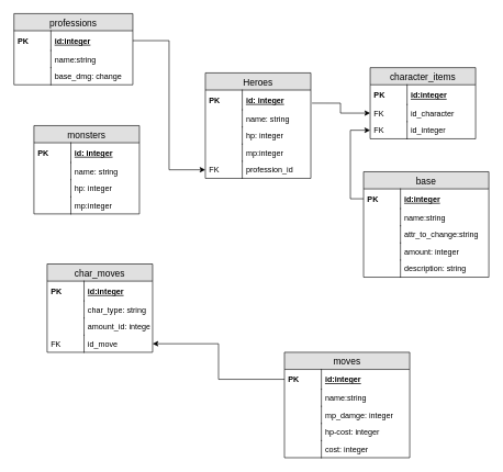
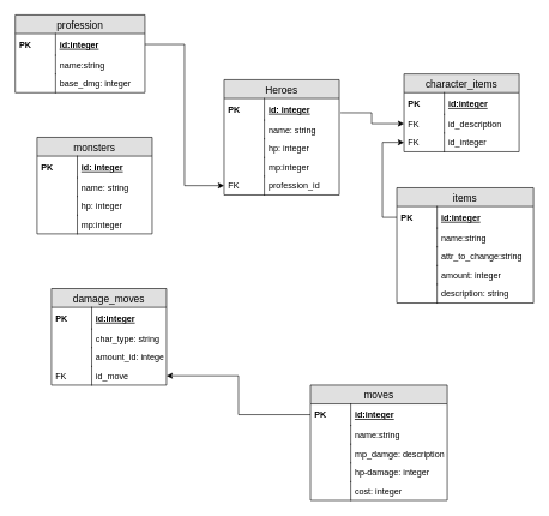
  <mxCell id="0" />
  <mxCell id="1" parent="0" />
  <mxCell id="2" value="" style="edgeStyle=orthogonalEdgeStyle;rounded=0;orthogonalLoop=1;jettySize=auto;html=1;fontSize=24;entryX=0;entryY=0.5;entryDx=0;entryDy=0;exitX=1.011;exitY=0.662;exitDx=0;exitDy=0;exitPerimeter=0;" parent="1" source="4" target="17" edge="1"><mxGeometry relative="1" as="geometry" /></mxCell>
  <mxCell id="3" value="Heroes" style="swimlane;fontStyle=0;childLayout=stackLayout;horizontal=1;startSize=26;fillColor=#e0e0e0;horizontalStack=0;resizeParent=1;resizeParentMax=0;resizeLast=0;collapsible=1;marginBottom=0;swimlaneFillColor=#ffffff;align=center;fontSize=14;" parent="1" vertex="1"><mxGeometry x="311" y="110" width="160" height="160" as="geometry" /></mxCell>
  <mxCell id="4" value="id: integer" style="shape=partialRectangle;top=0;left=0;right=0;bottom=0;align=left;verticalAlign=middle;fillColor=none;spacingLeft=60;spacingRight=4;overflow=hidden;rotatable=0;points=[[0,0.5],[1,0.5]];portConstraint=eastwest;dropTarget=0;fontStyle=5;fontSize=12;" parent="3" vertex="1"><mxGeometry y="26" width="160" height="30" as="geometry" /></mxCell>
  <mxCell id="5" value="PK" style="shape=partialRectangle;fontStyle=1;top=0;left=0;bottom=0;fillColor=none;align=left;verticalAlign=middle;spacingLeft=4;spacingRight=4;overflow=hidden;rotatable=0;points=[];portConstraint=eastwest;part=1;fontSize=12;" parent="4" vertex="1" connectable="0"><mxGeometry width="56" height="30" as="geometry" /></mxCell>
  <mxCell id="6" value="name: string" style="shape=partialRectangle;top=0;left=0;right=0;bottom=0;align=left;verticalAlign=top;fillColor=none;spacingLeft=60;spacingRight=4;overflow=hidden;rotatable=0;points=[[0,0.5],[1,0.5]];portConstraint=eastwest;dropTarget=0;fontSize=12;" parent="3" vertex="1"><mxGeometry y="56" width="160" height="26" as="geometry" /></mxCell>
  <mxCell id="7" value="" style="shape=partialRectangle;top=0;left=0;bottom=0;fillColor=none;align=left;verticalAlign=top;spacingLeft=4;spacingRight=4;overflow=hidden;rotatable=0;points=[];portConstraint=eastwest;part=1;fontSize=12;" parent="6" vertex="1" connectable="0"><mxGeometry width="56" height="26" as="geometry" /></mxCell>
  <mxCell id="8" value="hp: integer" style="shape=partialRectangle;top=0;left=0;right=0;bottom=0;align=left;verticalAlign=top;fillColor=none;spacingLeft=60;spacingRight=4;overflow=hidden;rotatable=0;points=[[0,0.5],[1,0.5]];portConstraint=eastwest;dropTarget=0;fontSize=12;" parent="3" vertex="1"><mxGeometry y="82" width="160" height="26" as="geometry" /></mxCell>
  <mxCell id="9" value="" style="shape=partialRectangle;top=0;left=0;bottom=0;fillColor=none;align=left;verticalAlign=top;spacingLeft=4;spacingRight=4;overflow=hidden;rotatable=0;points=[];portConstraint=eastwest;part=1;fontSize=12;" parent="8" vertex="1" connectable="0"><mxGeometry width="56" height="26" as="geometry" /></mxCell>
  <mxCell id="10" value="mp:integer" style="shape=partialRectangle;top=0;left=0;right=0;bottom=0;align=left;verticalAlign=top;fillColor=none;spacingLeft=60;spacingRight=4;overflow=hidden;rotatable=0;points=[[0,0.5],[1,0.5]];portConstraint=eastwest;dropTarget=0;fontSize=12;" parent="3" vertex="1"><mxGeometry y="108" width="160" height="26" as="geometry" /></mxCell>
  <mxCell id="11" value="" style="shape=partialRectangle;top=0;left=0;bottom=0;fillColor=none;align=left;verticalAlign=top;spacingLeft=4;spacingRight=4;overflow=hidden;rotatable=0;points=[];portConstraint=eastwest;part=1;fontSize=12;" parent="10" vertex="1" connectable="0"><mxGeometry width="56" height="26" as="geometry" /></mxCell>
  <mxCell id="12" value="profession_id" style="shape=partialRectangle;top=0;left=0;right=0;bottom=0;align=left;verticalAlign=top;fillColor=none;spacingLeft=60;spacingRight=4;overflow=hidden;rotatable=0;points=[[0,0.5],[1,0.5]];portConstraint=eastwest;dropTarget=0;fontSize=12;" parent="3" vertex="1"><mxGeometry y="134" width="160" height="26" as="geometry" /></mxCell>
  <mxCell id="13" value="FK" style="shape=partialRectangle;top=0;left=0;bottom=0;fillColor=none;align=left;verticalAlign=top;spacingLeft=4;spacingRight=4;overflow=hidden;rotatable=0;points=[];portConstraint=eastwest;part=1;fontSize=12;" parent="12" vertex="1" connectable="0"><mxGeometry width="56" height="26" as="geometry" /></mxCell>
  <mxCell id="14" value="character_items" style="swimlane;fontStyle=0;childLayout=stackLayout;horizontal=1;startSize=26;fillColor=#e0e0e0;horizontalStack=0;resizeParent=1;resizeParentMax=0;resizeLast=0;collapsible=1;marginBottom=0;swimlaneFillColor=#ffffff;align=center;fontSize=14;" parent="1" vertex="1"><mxGeometry x="561" y="102" width="160" height="108" as="geometry" /></mxCell>
  <mxCell id="15" value="id:integer" style="shape=partialRectangle;top=0;left=0;right=0;bottom=0;align=left;verticalAlign=middle;fillColor=none;spacingLeft=60;spacingRight=4;overflow=hidden;rotatable=0;points=[[0,0.5],[1,0.5]];portConstraint=eastwest;dropTarget=0;fontStyle=5;fontSize=12;" parent="14" vertex="1"><mxGeometry y="26" width="160" height="30" as="geometry" /></mxCell>
  <mxCell id="16" value="PK" style="shape=partialRectangle;fontStyle=1;top=0;left=0;bottom=0;fillColor=none;align=left;verticalAlign=middle;spacingLeft=4;spacingRight=4;overflow=hidden;rotatable=0;points=[];portConstraint=eastwest;part=1;fontSize=12;" parent="15" vertex="1" connectable="0"><mxGeometry width="56" height="30" as="geometry" /></mxCell>
- <mxCell id="17" value="id_character" style="shape=partialRectangle;top=0;left=0;right=0;bottom=0;align=left;verticalAlign=top;fillColor=none;spacingLeft=60;spacingRight=4;overflow=hidden;rotatable=0;points=[[0,0.5],[1,0.5]];portConstraint=eastwest;dropTarget=0;fontSize=12;" parent="14" vertex="1"><mxGeometry y="56" width="160" height="26" as="geometry" /></mxCell>
+ <mxCell id="17" value="id_description" style="shape=partialRectangle;top=0;left=0;right=0;bottom=0;align=left;verticalAlign=top;fillColor=none;spacingLeft=60;spacingRight=4;overflow=hidden;rotatable=0;points=[[0,0.5],[1,0.5]];portConstraint=eastwest;dropTarget=0;fontSize=12;" parent="14" vertex="1"><mxGeometry y="56" width="160" height="26" as="geometry" /></mxCell>
  <mxCell id="18" value="FK" style="shape=partialRectangle;top=0;left=0;bottom=0;fillColor=none;align=left;verticalAlign=top;spacingLeft=4;spacingRight=4;overflow=hidden;rotatable=0;points=[];portConstraint=eastwest;part=1;fontSize=12;" parent="17" vertex="1" connectable="0"><mxGeometry width="56" height="26" as="geometry" /></mxCell>
  <mxCell id="19" value="id_integer" style="shape=partialRectangle;top=0;left=0;right=0;bottom=0;align=left;verticalAlign=top;fillColor=none;spacingLeft=60;spacingRight=4;overflow=hidden;rotatable=0;points=[[0,0.5],[1,0.5]];portConstraint=eastwest;dropTarget=0;fontSize=12;" parent="14" vertex="1"><mxGeometry y="82" width="160" height="26" as="geometry" /></mxCell>
  <mxCell id="20" value="FK" style="shape=partialRectangle;top=0;left=0;bottom=0;fillColor=none;align=left;verticalAlign=top;spacingLeft=4;spacingRight=4;overflow=hidden;rotatable=0;points=[];portConstraint=eastwest;part=1;fontSize=12;" parent="19" vertex="1" connectable="0"><mxGeometry width="56" height="26" as="geometry" /></mxCell>
  <mxCell id="21" style="edgeStyle=orthogonalEdgeStyle;rounded=0;orthogonalLoop=1;jettySize=auto;html=1;entryX=0;entryY=0.5;entryDx=0;entryDy=0;fontSize=24;exitX=0;exitY=0.5;exitDx=0;exitDy=0;" parent="1" source="23" target="19" edge="1"><mxGeometry relative="1" as="geometry" /></mxCell>
- <mxCell id="22" value="base" style="swimlane;fontStyle=0;childLayout=stackLayout;horizontal=1;startSize=26;fillColor=#e0e0e0;horizontalStack=0;resizeParent=1;resizeParentMax=0;resizeLast=0;collapsible=1;marginBottom=0;swimlaneFillColor=#ffffff;align=center;fontSize=14;" parent="1" vertex="1"><mxGeometry x="551" y="260" width="190" height="160" as="geometry" /></mxCell>
+ <mxCell id="22" value="items" style="swimlane;fontStyle=0;childLayout=stackLayout;horizontal=1;startSize=26;fillColor=#e0e0e0;horizontalStack=0;resizeParent=1;resizeParentMax=0;resizeLast=0;collapsible=1;marginBottom=0;swimlaneFillColor=#ffffff;align=center;fontSize=14;" parent="1" vertex="1"><mxGeometry x="551" y="260" width="190" height="160" as="geometry" /></mxCell>
  <mxCell id="23" value="id:integer" style="shape=partialRectangle;top=0;left=0;right=0;bottom=0;align=left;verticalAlign=middle;fillColor=none;spacingLeft=60;spacingRight=4;overflow=hidden;rotatable=0;points=[[0,0.5],[1,0.5]];portConstraint=eastwest;dropTarget=0;fontStyle=5;fontSize=12;" parent="22" vertex="1"><mxGeometry y="26" width="190" height="30" as="geometry" /></mxCell>
  <mxCell id="24" value="PK" style="shape=partialRectangle;fontStyle=1;top=0;left=0;bottom=0;fillColor=none;align=left;verticalAlign=middle;spacingLeft=4;spacingRight=4;overflow=hidden;rotatable=0;points=[];portConstraint=eastwest;part=1;fontSize=12;" parent="23" vertex="1" connectable="0"><mxGeometry width="56" height="30" as="geometry" /></mxCell>
  <mxCell id="25" value="name:string" style="shape=partialRectangle;top=0;left=0;right=0;bottom=0;align=left;verticalAlign=top;fillColor=none;spacingLeft=60;spacingRight=4;overflow=hidden;rotatable=0;points=[[0,0.5],[1,0.5]];portConstraint=eastwest;dropTarget=0;fontSize=12;" parent="22" vertex="1"><mxGeometry y="56" width="190" height="26" as="geometry" /></mxCell>
  <mxCell id="26" value="" style="shape=partialRectangle;top=0;left=0;bottom=0;fillColor=none;align=left;verticalAlign=top;spacingLeft=4;spacingRight=4;overflow=hidden;rotatable=0;points=[];portConstraint=eastwest;part=1;fontSize=12;" parent="25" vertex="1" connectable="0"><mxGeometry width="56" height="26" as="geometry" /></mxCell>
  <mxCell id="27" value="attr_to_change:string" style="shape=partialRectangle;top=0;left=0;right=0;bottom=0;align=left;verticalAlign=top;fillColor=none;spacingLeft=60;spacingRight=4;overflow=hidden;rotatable=0;points=[[0,0.5],[1,0.5]];portConstraint=eastwest;dropTarget=0;fontSize=12;" parent="22" vertex="1"><mxGeometry y="82" width="190" height="26" as="geometry" /></mxCell>
  <mxCell id="28" value="" style="shape=partialRectangle;top=0;left=0;bottom=0;fillColor=none;align=left;verticalAlign=top;spacingLeft=4;spacingRight=4;overflow=hidden;rotatable=0;points=[];portConstraint=eastwest;part=1;fontSize=12;" parent="27" vertex="1" connectable="0"><mxGeometry width="56" height="26" as="geometry" /></mxCell>
  <mxCell id="29" value="amount: integer" style="shape=partialRectangle;top=0;left=0;right=0;bottom=0;align=left;verticalAlign=top;fillColor=none;spacingLeft=60;spacingRight=4;overflow=hidden;rotatable=0;points=[[0,0.5],[1,0.5]];portConstraint=eastwest;dropTarget=0;fontSize=12;" parent="22" vertex="1"><mxGeometry y="108" width="190" height="26" as="geometry" /></mxCell>
  <mxCell id="30" value="" style="shape=partialRectangle;top=0;left=0;bottom=0;fillColor=none;align=left;verticalAlign=top;spacingLeft=4;spacingRight=4;overflow=hidden;rotatable=0;points=[];portConstraint=eastwest;part=1;fontSize=12;" parent="29" vertex="1" connectable="0"><mxGeometry width="56" height="26" as="geometry" /></mxCell>
  <mxCell id="31" value="description: string" style="shape=partialRectangle;top=0;left=0;right=0;bottom=0;align=left;verticalAlign=top;fillColor=none;spacingLeft=60;spacingRight=4;overflow=hidden;rotatable=0;points=[[0,0.5],[1,0.5]];portConstraint=eastwest;dropTarget=0;fontSize=12;" vertex="1" parent="22"><mxGeometry y="134" width="190" height="26" as="geometry" /></mxCell>
  <mxCell id="32" value="" style="shape=partialRectangle;top=0;left=0;bottom=0;fillColor=none;align=left;verticalAlign=top;spacingLeft=4;spacingRight=4;overflow=hidden;rotatable=0;points=[];portConstraint=eastwest;part=1;fontSize=12;" vertex="1" connectable="0" parent="31"><mxGeometry width="56" height="26" as="geometry" /></mxCell>
- <mxCell id="33" value="professions" style="swimlane;fontStyle=0;childLayout=stackLayout;horizontal=1;startSize=26;fillColor=#e0e0e0;horizontalStack=0;resizeParent=1;resizeParentMax=0;resizeLast=0;collapsible=1;marginBottom=0;swimlaneFillColor=#ffffff;align=center;fontSize=14;" parent="1" vertex="1"><mxGeometry x="20.71" y="20" width="180.29" height="108" as="geometry" /></mxCell>
+ <mxCell id="33" value="profession" style="swimlane;fontStyle=0;childLayout=stackLayout;horizontal=1;startSize=26;fillColor=#e0e0e0;horizontalStack=0;resizeParent=1;resizeParentMax=0;resizeLast=0;collapsible=1;marginBottom=0;swimlaneFillColor=#ffffff;align=center;fontSize=14;" parent="1" vertex="1"><mxGeometry x="20.71" y="20" width="180.29" height="108" as="geometry" /></mxCell>
  <mxCell id="34" value="id:integer" style="shape=partialRectangle;top=0;left=0;right=0;bottom=0;align=left;verticalAlign=middle;fillColor=none;spacingLeft=60;spacingRight=4;overflow=hidden;rotatable=0;points=[[0,0.5],[1,0.5]];portConstraint=eastwest;dropTarget=0;fontStyle=5;fontSize=12;" parent="33" vertex="1"><mxGeometry y="26" width="180.29" height="30" as="geometry" /></mxCell>
  <mxCell id="35" value="PK" style="shape=partialRectangle;fontStyle=1;top=0;left=0;bottom=0;fillColor=none;align=left;verticalAlign=middle;spacingLeft=4;spacingRight=4;overflow=hidden;rotatable=0;points=[];portConstraint=eastwest;part=1;fontSize=12;" parent="34" vertex="1" connectable="0"><mxGeometry width="56" height="30" as="geometry" /></mxCell>
  <mxCell id="36" value="name:string" style="shape=partialRectangle;top=0;left=0;right=0;bottom=0;align=left;verticalAlign=top;fillColor=none;spacingLeft=60;spacingRight=4;overflow=hidden;rotatable=0;points=[[0,0.5],[1,0.5]];portConstraint=eastwest;dropTarget=0;fontSize=12;" parent="33" vertex="1"><mxGeometry y="56" width="180.29" height="26" as="geometry" /></mxCell>
  <mxCell id="37" value="" style="shape=partialRectangle;top=0;left=0;bottom=0;fillColor=none;align=left;verticalAlign=top;spacingLeft=4;spacingRight=4;overflow=hidden;rotatable=0;points=[];portConstraint=eastwest;part=1;fontSize=12;" parent="36" vertex="1" connectable="0"><mxGeometry width="56" height="26" as="geometry" /></mxCell>
- <mxCell id="38" value="base_dmg: change" style="shape=partialRectangle;top=0;left=0;right=0;bottom=0;align=left;verticalAlign=top;fillColor=none;spacingLeft=60;spacingRight=4;overflow=hidden;rotatable=0;points=[[0,0.5],[1,0.5]];portConstraint=eastwest;dropTarget=0;fontSize=12;" parent="33" vertex="1"><mxGeometry y="82" width="180.29" height="26" as="geometry" /></mxCell>
+ <mxCell id="38" value="base_dmg: integer" style="shape=partialRectangle;top=0;left=0;right=0;bottom=0;align=left;verticalAlign=top;fillColor=none;spacingLeft=60;spacingRight=4;overflow=hidden;rotatable=0;points=[[0,0.5],[1,0.5]];portConstraint=eastwest;dropTarget=0;fontSize=12;" parent="33" vertex="1"><mxGeometry y="82" width="180.29" height="26" as="geometry" /></mxCell>
  <mxCell id="39" value="" style="shape=partialRectangle;top=0;left=0;bottom=0;fillColor=none;align=left;verticalAlign=top;spacingLeft=4;spacingRight=4;overflow=hidden;rotatable=0;points=[];portConstraint=eastwest;part=1;fontSize=12;" parent="38" vertex="1" connectable="0"><mxGeometry width="56" height="26" as="geometry" /></mxCell>
  <mxCell id="40" style="edgeStyle=orthogonalEdgeStyle;rounded=0;orthogonalLoop=1;jettySize=auto;html=1;entryX=0;entryY=0.5;entryDx=0;entryDy=0;fontSize=24;" parent="1" source="34" target="12" edge="1"><mxGeometry relative="1" as="geometry" /></mxCell>
- <mxCell id="41" value="char_moves" style="swimlane;fontStyle=0;childLayout=stackLayout;horizontal=1;startSize=26;fillColor=#e0e0e0;horizontalStack=0;resizeParent=1;resizeParentMax=0;resizeLast=0;collapsible=1;marginBottom=0;swimlaneFillColor=#ffffff;align=center;fontSize=14;" parent="1" vertex="1"><mxGeometry x="71" y="400" width="160" height="134" as="geometry" /></mxCell>
+ <mxCell id="41" value="damage_moves" style="swimlane;fontStyle=0;childLayout=stackLayout;horizontal=1;startSize=26;fillColor=#e0e0e0;horizontalStack=0;resizeParent=1;resizeParentMax=0;resizeLast=0;collapsible=1;marginBottom=0;swimlaneFillColor=#ffffff;align=center;fontSize=14;" parent="1" vertex="1"><mxGeometry x="71" y="400" width="160" height="134" as="geometry" /></mxCell>
  <mxCell id="42" value="id:integer" style="shape=partialRectangle;top=0;left=0;right=0;bottom=0;align=left;verticalAlign=middle;fillColor=none;spacingLeft=60;spacingRight=4;overflow=hidden;rotatable=0;points=[[0,0.5],[1,0.5]];portConstraint=eastwest;dropTarget=0;fontStyle=5;fontSize=12;" parent="41" vertex="1"><mxGeometry y="26" width="160" height="30" as="geometry" /></mxCell>
  <mxCell id="43" value="PK" style="shape=partialRectangle;fontStyle=1;top=0;left=0;bottom=0;fillColor=none;align=left;verticalAlign=middle;spacingLeft=4;spacingRight=4;overflow=hidden;rotatable=0;points=[];portConstraint=eastwest;part=1;fontSize=12;" parent="42" vertex="1" connectable="0"><mxGeometry width="56" height="30" as="geometry" /></mxCell>
  <mxCell id="44" value="char_type: string" style="shape=partialRectangle;top=0;left=0;right=0;bottom=0;align=left;verticalAlign=top;fillColor=none;spacingLeft=60;spacingRight=4;overflow=hidden;rotatable=0;points=[[0,0.5],[1,0.5]];portConstraint=eastwest;dropTarget=0;fontSize=12;" parent="41" vertex="1"><mxGeometry y="56" width="160" height="26" as="geometry" /></mxCell>
  <mxCell id="45" value="" style="shape=partialRectangle;top=0;left=0;bottom=0;fillColor=none;align=left;verticalAlign=top;spacingLeft=4;spacingRight=4;overflow=hidden;rotatable=0;points=[];portConstraint=eastwest;part=1;fontSize=12;" parent="44" vertex="1" connectable="0"><mxGeometry width="56" height="26" as="geometry" /></mxCell>
  <mxCell id="46" value="amount_id: integer" style="shape=partialRectangle;top=0;left=0;right=0;bottom=0;align=left;verticalAlign=top;fillColor=none;spacingLeft=60;spacingRight=4;overflow=hidden;rotatable=0;points=[[0,0.5],[1,0.5]];portConstraint=eastwest;dropTarget=0;fontSize=12;" parent="41" vertex="1"><mxGeometry y="82" width="160" height="26" as="geometry" /></mxCell>
  <mxCell id="47" value="" style="shape=partialRectangle;top=0;left=0;bottom=0;fillColor=none;align=left;verticalAlign=top;spacingLeft=4;spacingRight=4;overflow=hidden;rotatable=0;points=[];portConstraint=eastwest;part=1;fontSize=12;" parent="46" vertex="1" connectable="0"><mxGeometry width="56" height="26" as="geometry" /></mxCell>
  <mxCell id="48" value="id_move" style="shape=partialRectangle;top=0;left=0;right=0;bottom=0;align=left;verticalAlign=top;fillColor=none;spacingLeft=60;spacingRight=4;overflow=hidden;rotatable=0;points=[[0,0.5],[1,0.5]];portConstraint=eastwest;dropTarget=0;fontSize=12;" parent="41" vertex="1"><mxGeometry y="108" width="160" height="26" as="geometry" /></mxCell>
  <mxCell id="49" value="FK" style="shape=partialRectangle;top=0;left=0;bottom=0;fillColor=none;align=left;verticalAlign=top;spacingLeft=4;spacingRight=4;overflow=hidden;rotatable=0;points=[];portConstraint=eastwest;part=1;fontSize=12;" parent="48" vertex="1" connectable="0"><mxGeometry width="56" height="26" as="geometry" /></mxCell>
  <mxCell id="50" value="moves" style="swimlane;fontStyle=0;childLayout=stackLayout;horizontal=1;startSize=26;fillColor=#e0e0e0;horizontalStack=0;resizeParent=1;resizeParentMax=0;resizeLast=0;collapsible=1;marginBottom=0;swimlaneFillColor=#ffffff;align=center;fontSize=14;" parent="1" vertex="1"><mxGeometry x="431" y="534" width="190" height="160" as="geometry" /></mxCell>
  <mxCell id="51" value="id:integer" style="shape=partialRectangle;top=0;left=0;right=0;bottom=0;align=left;verticalAlign=middle;fillColor=none;spacingLeft=60;spacingRight=4;overflow=hidden;rotatable=0;points=[[0,0.5],[1,0.5]];portConstraint=eastwest;dropTarget=0;fontStyle=5;fontSize=12;" parent="50" vertex="1"><mxGeometry y="26" width="190" height="30" as="geometry" /></mxCell>
  <mxCell id="52" value="PK" style="shape=partialRectangle;fontStyle=1;top=0;left=0;bottom=0;fillColor=none;align=left;verticalAlign=middle;spacingLeft=4;spacingRight=4;overflow=hidden;rotatable=0;points=[];portConstraint=eastwest;part=1;fontSize=12;" parent="51" vertex="1" connectable="0"><mxGeometry width="56" height="30" as="geometry" /></mxCell>
  <mxCell id="53" value="name:string" style="shape=partialRectangle;top=0;left=0;right=0;bottom=0;align=left;verticalAlign=top;fillColor=none;spacingLeft=60;spacingRight=4;overflow=hidden;rotatable=0;points=[[0,0.5],[1,0.5]];portConstraint=eastwest;dropTarget=0;fontSize=12;" parent="50" vertex="1"><mxGeometry y="56" width="190" height="26" as="geometry" /></mxCell>
  <mxCell id="54" value="" style="shape=partialRectangle;top=0;left=0;bottom=0;fillColor=none;align=left;verticalAlign=top;spacingLeft=4;spacingRight=4;overflow=hidden;rotatable=0;points=[];portConstraint=eastwest;part=1;fontSize=12;" parent="53" vertex="1" connectable="0"><mxGeometry width="56" height="26" as="geometry" /></mxCell>
- <mxCell id="55" value="mp_damge: integer" style="shape=partialRectangle;top=0;left=0;right=0;bottom=0;align=left;verticalAlign=top;fillColor=none;spacingLeft=60;spacingRight=4;overflow=hidden;rotatable=0;points=[[0,0.5],[1,0.5]];portConstraint=eastwest;dropTarget=0;fontSize=12;" parent="50" vertex="1"><mxGeometry y="82" width="190" height="26" as="geometry" /></mxCell>
+ <mxCell id="55" value="mp_damge: description" style="shape=partialRectangle;top=0;left=0;right=0;bottom=0;align=left;verticalAlign=top;fillColor=none;spacingLeft=60;spacingRight=4;overflow=hidden;rotatable=0;points=[[0,0.5],[1,0.5]];portConstraint=eastwest;dropTarget=0;fontSize=12;" parent="50" vertex="1"><mxGeometry y="82" width="190" height="26" as="geometry" /></mxCell>
  <mxCell id="56" value="" style="shape=partialRectangle;top=0;left=0;bottom=0;fillColor=none;align=left;verticalAlign=top;spacingLeft=4;spacingRight=4;overflow=hidden;rotatable=0;points=[];portConstraint=eastwest;part=1;fontSize=12;" parent="55" vertex="1" connectable="0"><mxGeometry width="56" height="26" as="geometry" /></mxCell>
- <mxCell id="57" value="hp-cost: integer" style="shape=partialRectangle;top=0;left=0;right=0;bottom=0;align=left;verticalAlign=top;fillColor=none;spacingLeft=60;spacingRight=4;overflow=hidden;rotatable=0;points=[[0,0.5],[1,0.5]];portConstraint=eastwest;dropTarget=0;fontSize=12;" parent="50" vertex="1"><mxGeometry y="108" width="190" height="26" as="geometry" /></mxCell>
+ <mxCell id="57" value="hp-damage: integer" style="shape=partialRectangle;top=0;left=0;right=0;bottom=0;align=left;verticalAlign=top;fillColor=none;spacingLeft=60;spacingRight=4;overflow=hidden;rotatable=0;points=[[0,0.5],[1,0.5]];portConstraint=eastwest;dropTarget=0;fontSize=12;" parent="50" vertex="1"><mxGeometry y="108" width="190" height="26" as="geometry" /></mxCell>
  <mxCell id="58" value="" style="shape=partialRectangle;top=0;left=0;bottom=0;fillColor=none;align=left;verticalAlign=top;spacingLeft=4;spacingRight=4;overflow=hidden;rotatable=0;points=[];portConstraint=eastwest;part=1;fontSize=12;" parent="57" vertex="1" connectable="0"><mxGeometry width="56" height="26" as="geometry" /></mxCell>
  <mxCell id="59" value="cost: integer" style="shape=partialRectangle;top=0;left=0;right=0;bottom=0;align=left;verticalAlign=top;fillColor=none;spacingLeft=60;spacingRight=4;overflow=hidden;rotatable=0;points=[[0,0.5],[1,0.5]];portConstraint=eastwest;dropTarget=0;fontSize=12;" parent="50" vertex="1"><mxGeometry y="134" width="190" height="26" as="geometry" /></mxCell>
  <mxCell id="60" value="" style="shape=partialRectangle;top=0;left=0;bottom=0;fillColor=none;align=left;verticalAlign=top;spacingLeft=4;spacingRight=4;overflow=hidden;rotatable=0;points=[];portConstraint=eastwest;part=1;fontSize=12;" parent="59" vertex="1" connectable="0"><mxGeometry width="56" height="26" as="geometry" /></mxCell>
  <mxCell id="61" style="edgeStyle=orthogonalEdgeStyle;rounded=0;orthogonalLoop=1;jettySize=auto;html=1;fontSize=24;" parent="1" source="51" target="48" edge="1"><mxGeometry relative="1" as="geometry" /></mxCell>
  <mxCell id="62" value="monsters" style="swimlane;fontStyle=0;childLayout=stackLayout;horizontal=1;startSize=26;fillColor=#e0e0e0;horizontalStack=0;resizeParent=1;resizeParentMax=0;resizeLast=0;collapsible=1;marginBottom=0;swimlaneFillColor=#ffffff;align=center;fontSize=14;" parent="1" vertex="1"><mxGeometry x="51" y="190" width="160" height="134" as="geometry" /></mxCell>
  <mxCell id="63" value="id: integer" style="shape=partialRectangle;top=0;left=0;right=0;bottom=0;align=left;verticalAlign=middle;fillColor=none;spacingLeft=60;spacingRight=4;overflow=hidden;rotatable=0;points=[[0,0.5],[1,0.5]];portConstraint=eastwest;dropTarget=0;fontStyle=5;fontSize=12;" parent="62" vertex="1"><mxGeometry y="26" width="160" height="30" as="geometry" /></mxCell>
  <mxCell id="64" value="PK" style="shape=partialRectangle;fontStyle=1;top=0;left=0;bottom=0;fillColor=none;align=left;verticalAlign=middle;spacingLeft=4;spacingRight=4;overflow=hidden;rotatable=0;points=[];portConstraint=eastwest;part=1;fontSize=12;" parent="63" vertex="1" connectable="0"><mxGeometry width="56" height="30" as="geometry" /></mxCell>
  <mxCell id="65" value="name: string" style="shape=partialRectangle;top=0;left=0;right=0;bottom=0;align=left;verticalAlign=top;fillColor=none;spacingLeft=60;spacingRight=4;overflow=hidden;rotatable=0;points=[[0,0.5],[1,0.5]];portConstraint=eastwest;dropTarget=0;fontSize=12;" parent="62" vertex="1"><mxGeometry y="56" width="160" height="26" as="geometry" /></mxCell>
  <mxCell id="66" value="" style="shape=partialRectangle;top=0;left=0;bottom=0;fillColor=none;align=left;verticalAlign=top;spacingLeft=4;spacingRight=4;overflow=hidden;rotatable=0;points=[];portConstraint=eastwest;part=1;fontSize=12;" parent="65" vertex="1" connectable="0"><mxGeometry width="56" height="26" as="geometry" /></mxCell>
  <mxCell id="67" value="hp: integer" style="shape=partialRectangle;top=0;left=0;right=0;bottom=0;align=left;verticalAlign=top;fillColor=none;spacingLeft=60;spacingRight=4;overflow=hidden;rotatable=0;points=[[0,0.5],[1,0.5]];portConstraint=eastwest;dropTarget=0;fontSize=12;" parent="62" vertex="1"><mxGeometry y="82" width="160" height="26" as="geometry" /></mxCell>
  <mxCell id="68" value="" style="shape=partialRectangle;top=0;left=0;bottom=0;fillColor=none;align=left;verticalAlign=top;spacingLeft=4;spacingRight=4;overflow=hidden;rotatable=0;points=[];portConstraint=eastwest;part=1;fontSize=12;" parent="67" vertex="1" connectable="0"><mxGeometry width="56" height="26" as="geometry" /></mxCell>
  <mxCell id="69" value="mp:integer" style="shape=partialRectangle;top=0;left=0;right=0;bottom=0;align=left;verticalAlign=top;fillColor=none;spacingLeft=60;spacingRight=4;overflow=hidden;rotatable=0;points=[[0,0.5],[1,0.5]];portConstraint=eastwest;dropTarget=0;fontSize=12;" parent="62" vertex="1"><mxGeometry y="108" width="160" height="26" as="geometry" /></mxCell>
  <mxCell id="70" value="" style="shape=partialRectangle;top=0;left=0;bottom=0;fillColor=none;align=left;verticalAlign=top;spacingLeft=4;spacingRight=4;overflow=hidden;rotatable=0;points=[];portConstraint=eastwest;part=1;fontSize=12;" parent="69" vertex="1" connectable="0"><mxGeometry width="56" height="26" as="geometry" /></mxCell>
